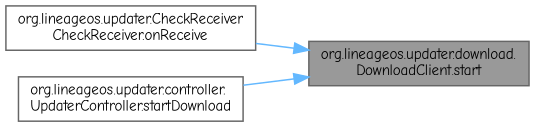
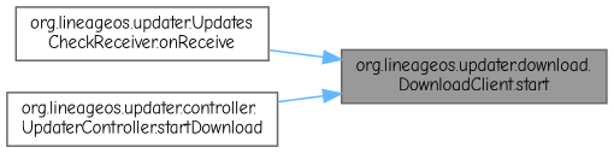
  digraph {
    rankdir=RL
    fontname="Comic Neue"
    node [color=grey40 fillcolor=white fontname="Comic Neue" fontsize=10 shape=box style=filled]
    edge [color=steelblue1 dir=back fontname="Comic Neue" fontsize=10 labelfontname=Helvetica labelfontsize=10 style=solid]
    n1 [color=gray40 fillcolor=grey60 fontcolor=black height=0.2 label="org.lineageos.updater.download.\lDownloadClient.start" width=0.4]
-   n2 [height=0.2 label="org.lineageos.updater.CheckReceiver\lCheckReceiver.onReceive" width=0.4]
+   n2 [height=0.2 label="org.lineageos.updater.Updates\lCheckReceiver.onReceive" width=0.4]
    n3 [height=0.2 label="org.lineageos.updater.controller.\lUpdaterController.startDownload" width=0.4]
    n1 -> n2
    n1 -> n3
  }
